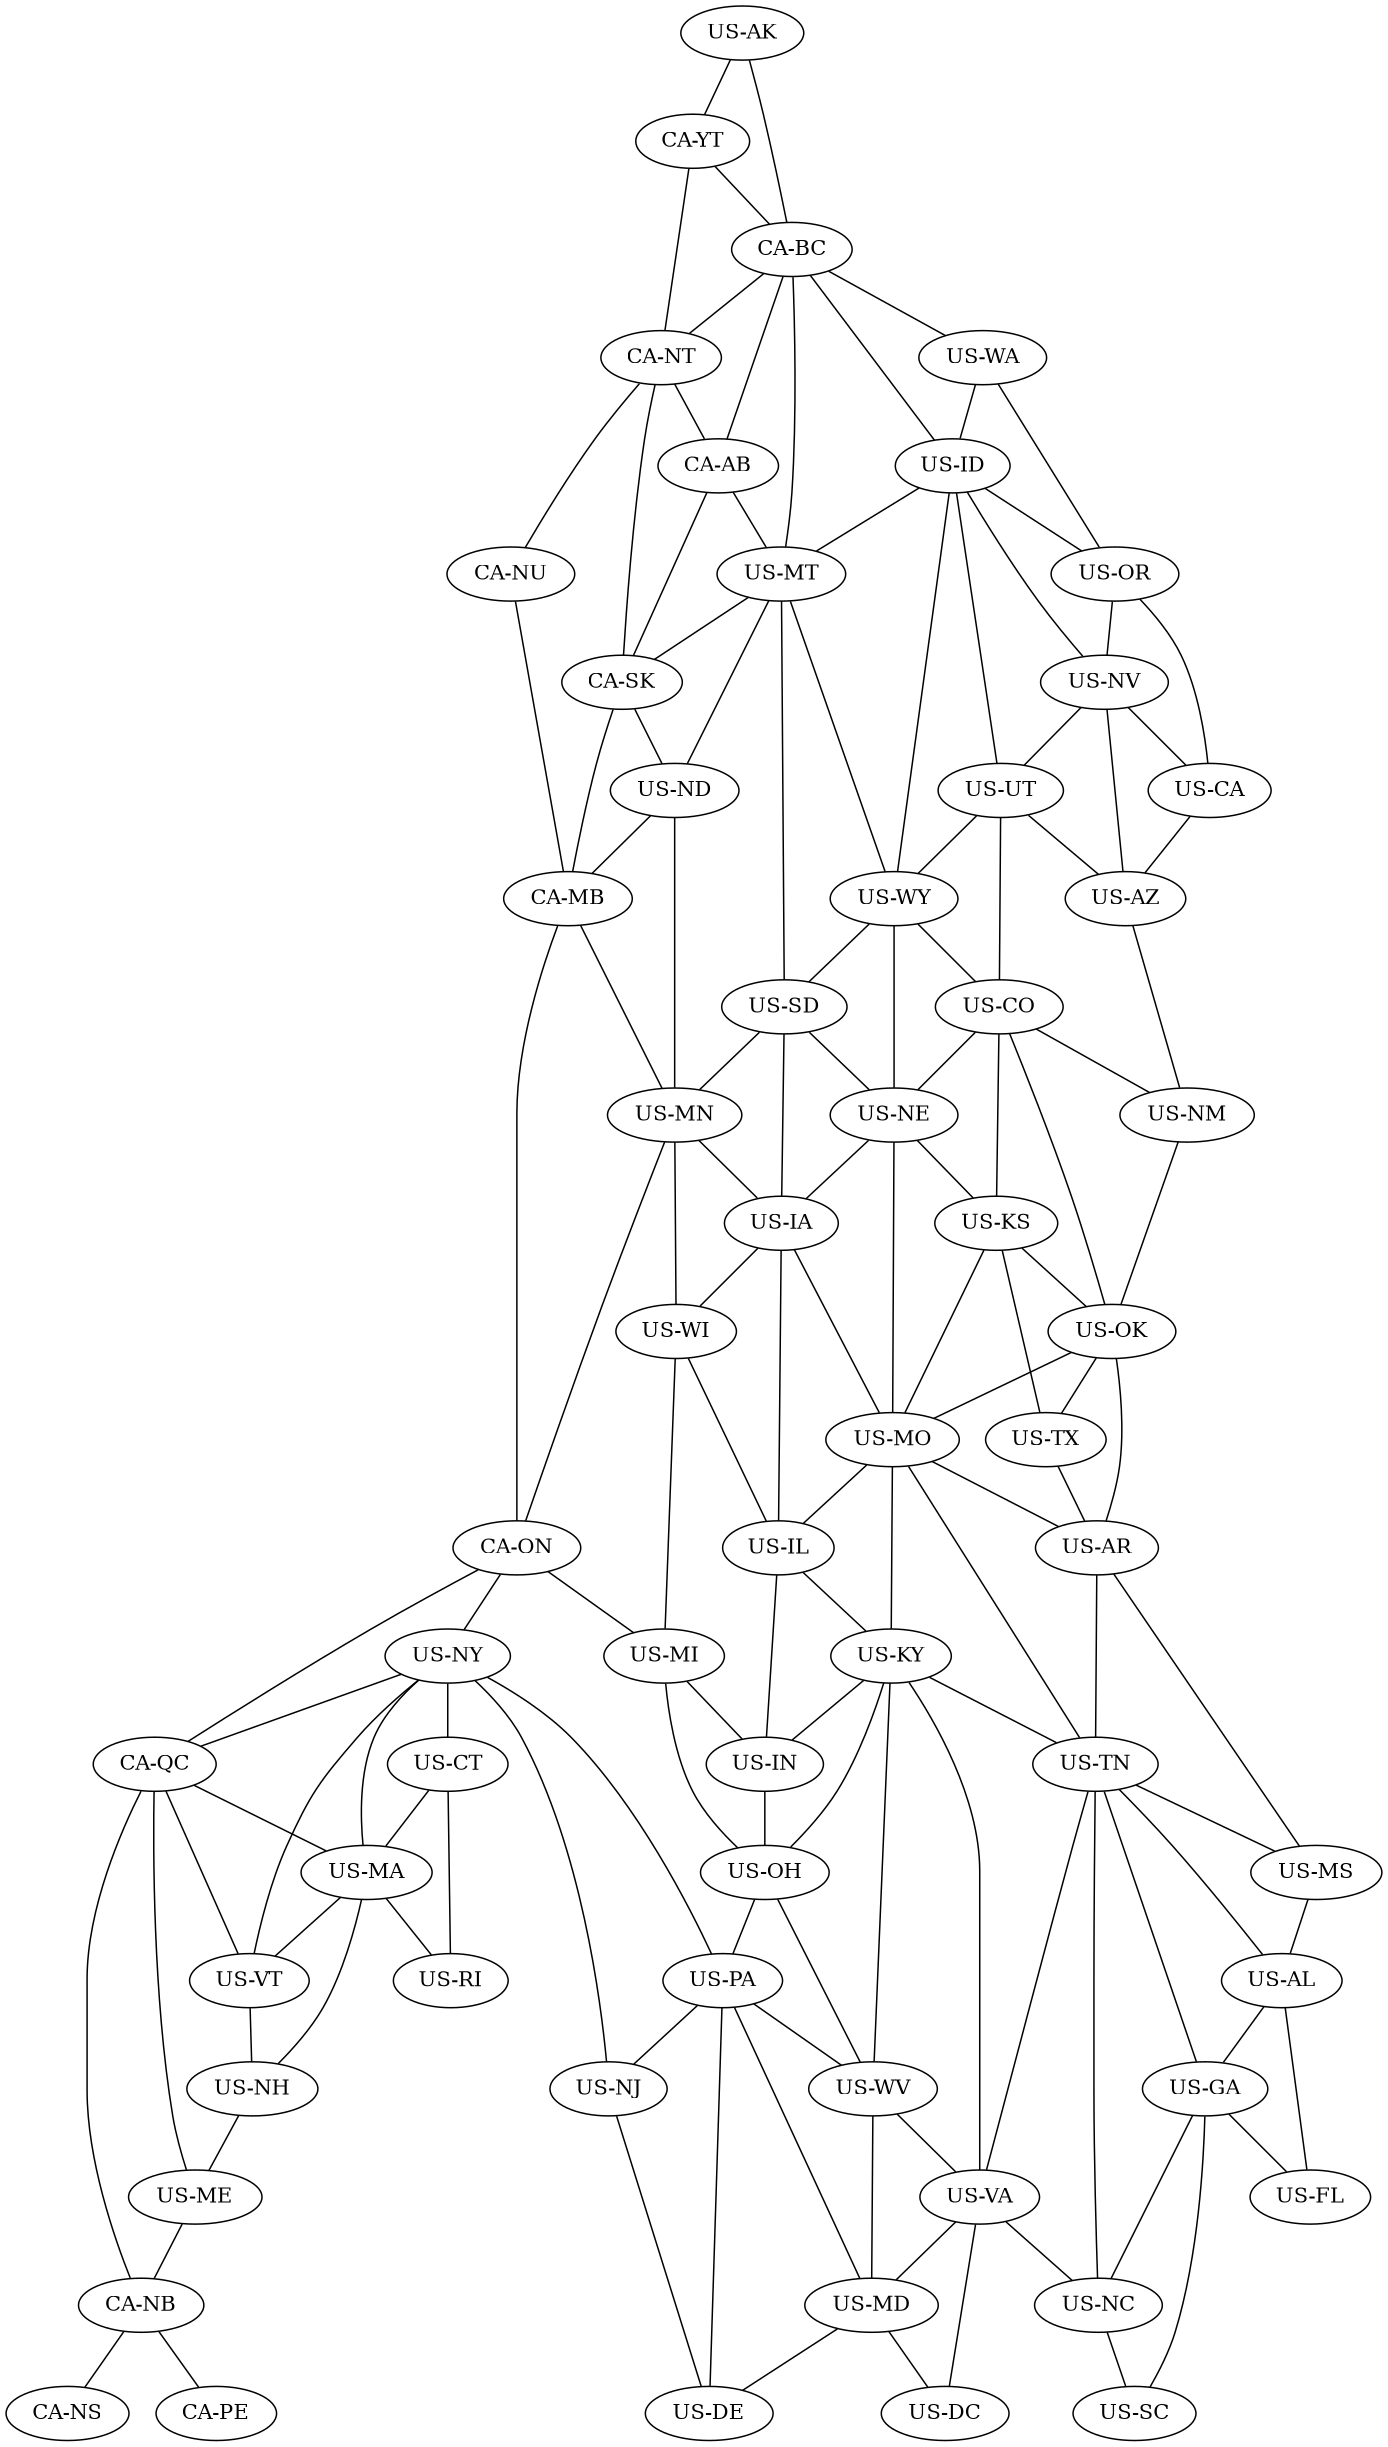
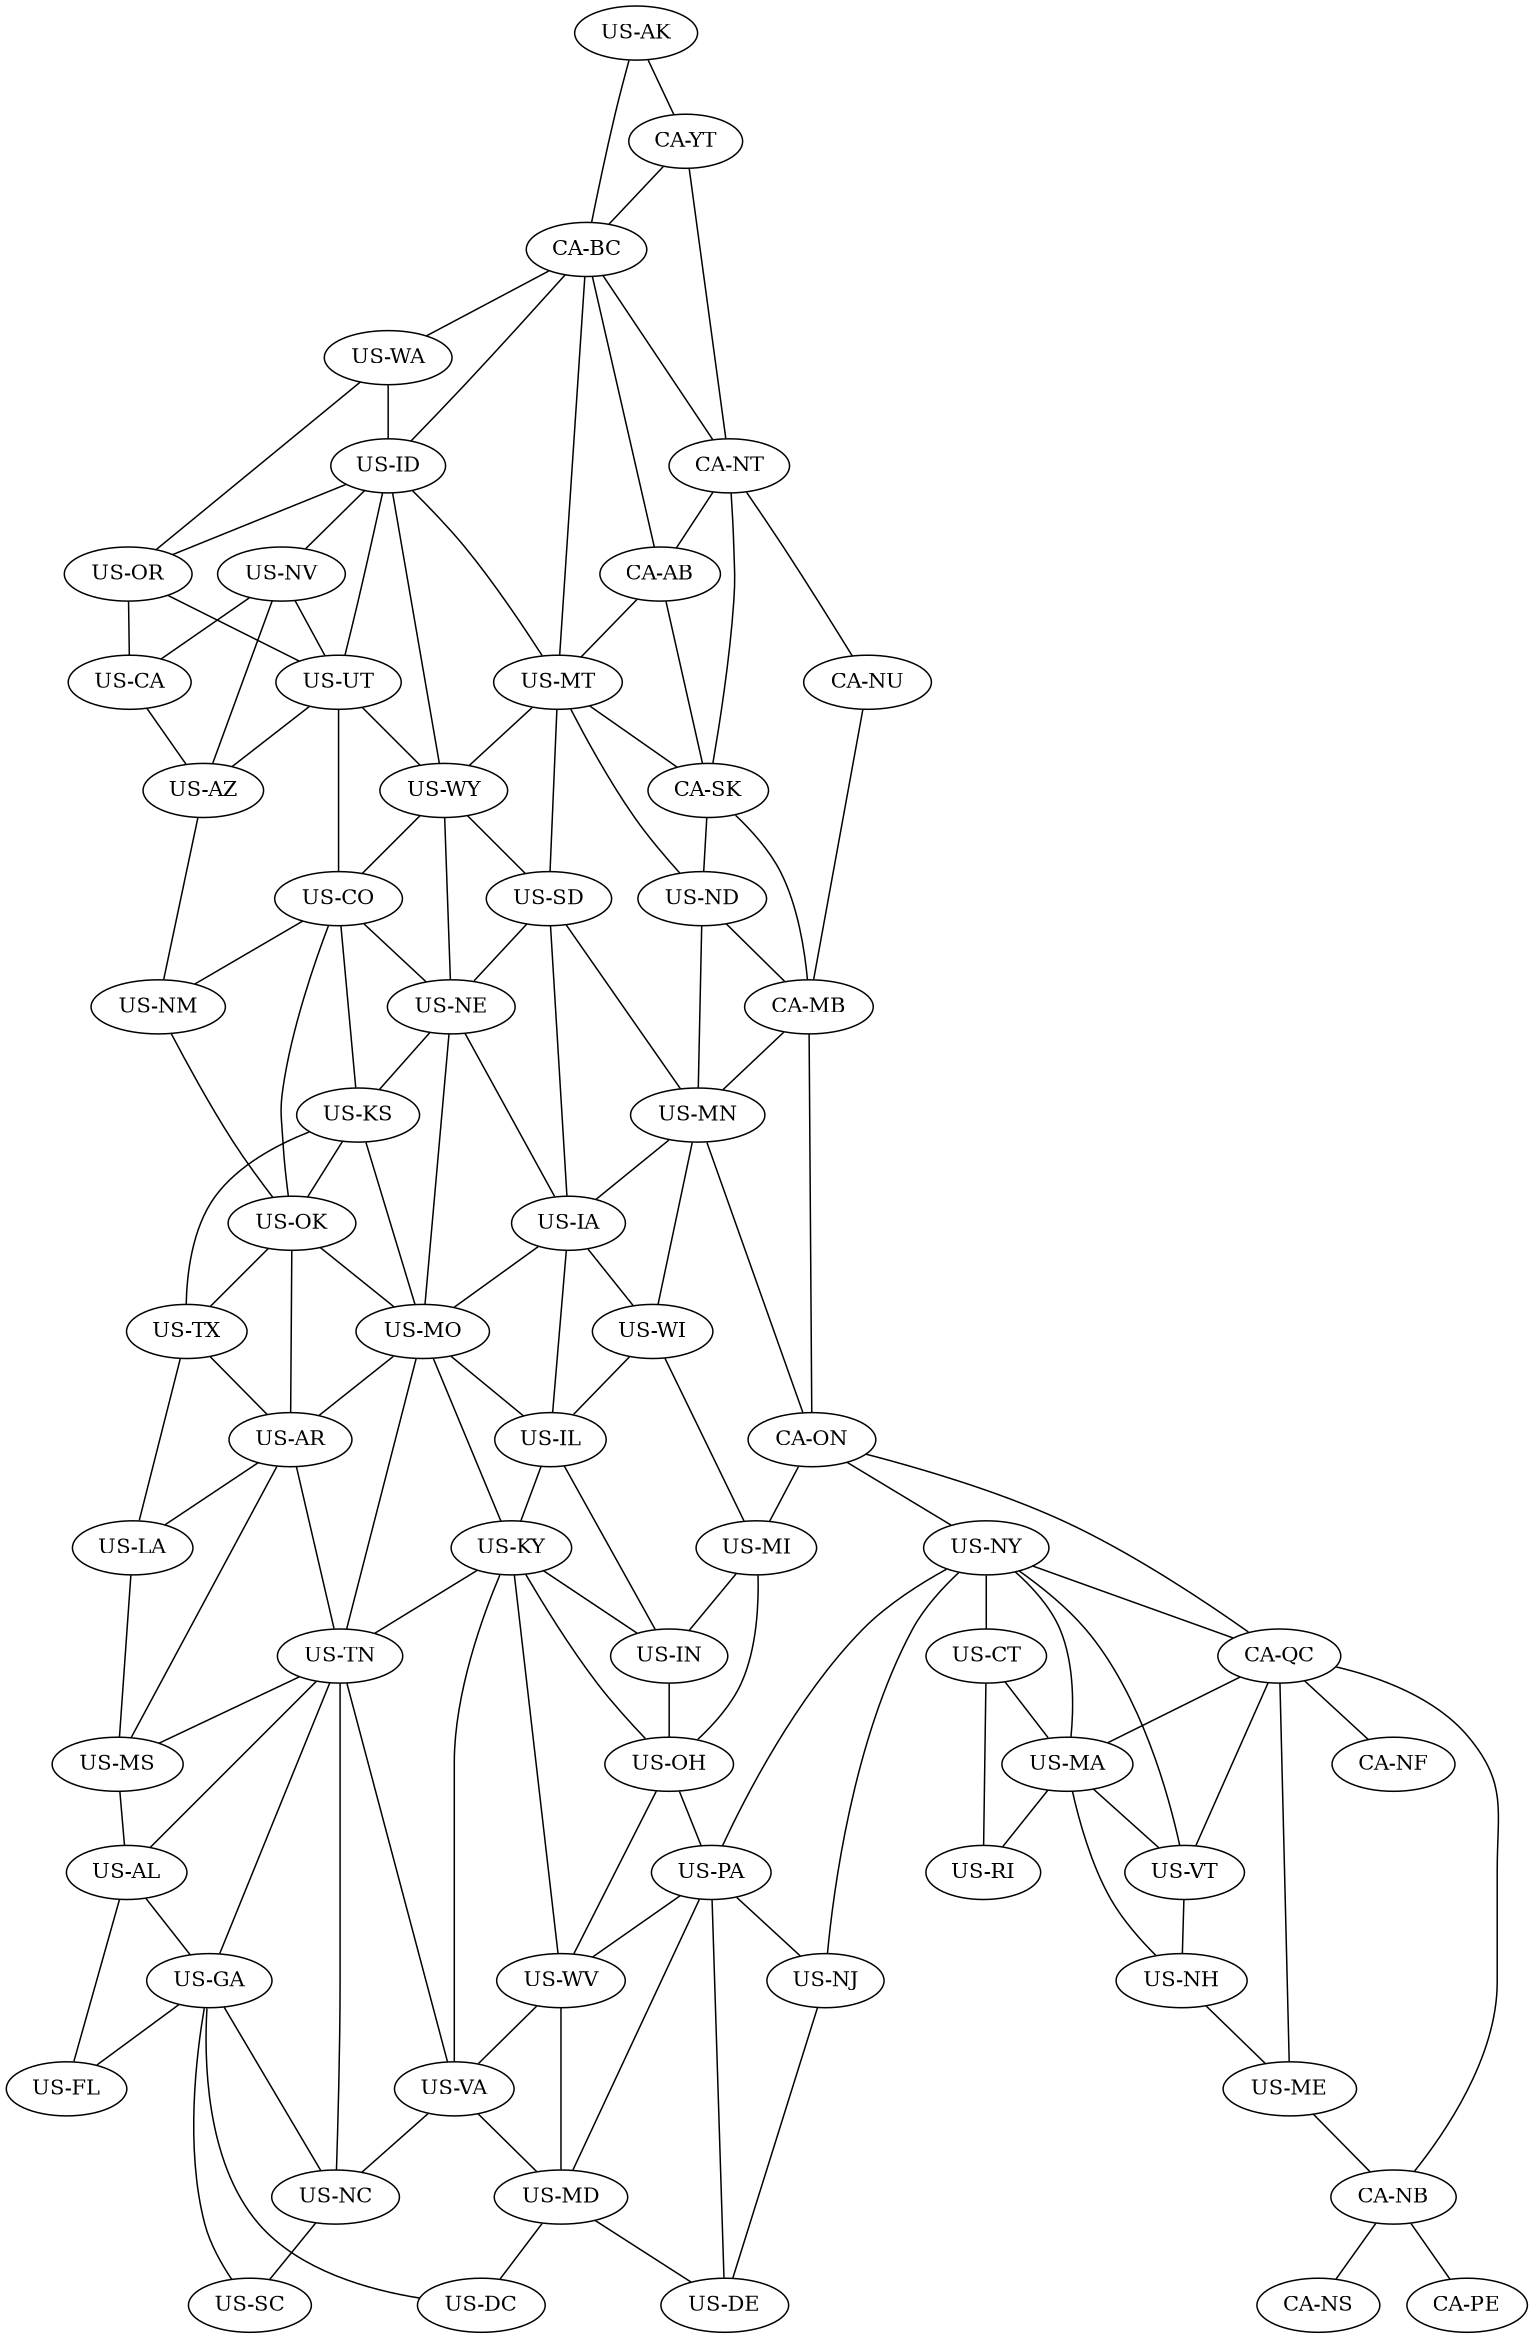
  graph {
    n1 [label="US-AK"]
    n2 [label="CA-YT"]
    n3 [label="CA-BC"]
    n4 [label="CA-NT"]
    n5 [label="CA-AB"]
    n6 [label="US-WA"]
    n7 [label="US-ID"]
    n8 [label="US-MT"]
    n9 [label="CA-SK"]
    n10 [label="CA-NU"]
    n11 [label="US-OR"]
    n12 [label="US-NV"]
    n13 [label="US-UT"]
    n14 [label="US-WY"]
    n15 [label="US-ND"]
    n16 [label="US-SD"]
    n17 [label="CA-MB"]
    n18 [label="US-CA"]
    n19 [label="US-AZ"]
    n20 [label="US-CO"]
    n21 [label="US-NE"]
    n22 [label="US-MN"]
    n23 [label="US-IA"]
    n24 [label="CA-ON"]
    n25 [label="US-NM"]
    n26 [label="US-KS"]
    n27 [label="US-OK"]
    n28 [label="US-MO"]
    n29 [label="US-WI"]
    n30 [label="US-IL"]
    n31 [label="US-MI"]
    n32 [label="US-NY"]
    n33 [label="CA-QC"]
    n34 [label="US-TX"]
    n35 [label="US-AR"]
    n36 [label="US-KY"]
    n37 [label="US-TN"]
    n38 [label="US-IN"]
    n39 [label="US-OH"]
    n40 [label="US-PA"]
    n41 [label="US-NJ"]
    n42 [label="US-CT"]
    n43 [label="US-MA"]
    n44 [label="US-VT"]
    n45 [label="US-ME"]
+   n46 [label="CA-NF"]
    n47 [label="CA-NB"]
+   n48 [label="US-LA"]
    n49 [label="US-MS"]
    n50 [label="US-WV"]
    n51 [label="US-VA"]
    n52 [label="US-AL"]
    n53 [label="US-GA"]
    n54 [label="US-NC"]
    n55 [label="US-MD"]
    n56 [label="US-DE"]
    n57 [label="US-RI"]
    n58 [label="US-NH"]
    n59 [label="US-DC"]
    n60 [label="US-FL"]
    n61 [label="US-SC"]
    n62 [label="CA-PE"]
    n63 [label="CA-NS"]
    n1 -- n2
    n1 -- n3
    n2 -- n3
    n2 -- n4
    n3 -- n4
    n3 -- n5
    n3 -- n6
    n3 -- n7
    n3 -- n8
    n4 -- n5
    n4 -- n9
    n4 -- n10
    n5 -- n8
    n5 -- n9
    n6 -- n7
    n6 -- n11
    n7 -- n8
    n7 -- n11
    n7 -- n12
    n7 -- n13
    n7 -- n14
    n8 -- n9
    n8 -- n14
    n8 -- n15
    n8 -- n16
    n9 -- n15
    n9 -- n17
    n10 -- n17
-   n11 -- n12
+   n11 -- n13
    n11 -- n18
    n12 -- n13
    n12 -- n18
    n12 -- n19
    n13 -- n14
    n13 -- n19
    n13 -- n20
    n14 -- n16
    n14 -- n20
    n14 -- n21
    n15 -- n17
    n15 -- n22
    n16 -- n21
    n16 -- n22
    n16 -- n23
    n17 -- n22
    n17 -- n24
    n18 -- n19
    n19 -- n25
    n20 -- n21
    n20 -- n25
    n20 -- n26
    n20 -- n27
    n21 -- n23
    n21 -- n26
    n21 -- n28
    n22 -- n23
    n22 -- n24
    n22 -- n29
    n23 -- n28
    n23 -- n29
    n23 -- n30
    n24 -- n31
    n24 -- n32
    n24 -- n33
    n25 -- n27
    n26 -- n27
    n26 -- n28
    n26 -- n34
    n27 -- n28
    n27 -- n34
    n27 -- n35
    n28 -- n30
    n28 -- n35
    n28 -- n36
    n28 -- n37
    n29 -- n30
    n29 -- n31
    n30 -- n36
    n30 -- n38
    n31 -- n38
    n31 -- n39
    n32 -- n33
    n32 -- n40
    n32 -- n41
    n32 -- n42
    n32 -- n43
    n32 -- n44
    n33 -- n43
    n33 -- n45
+   n33 -- n46
    n33 -- n47
    n34 -- n35
+   n34 -- n48
    n35 -- n37
+   n35 -- n48
    n35 -- n49
    n36 -- n37
    n36 -- n38
    n36 -- n39
    n36 -- n50
    n36 -- n51
    n37 -- n49
    n37 -- n51
    n37 -- n52
    n37 -- n53
    n37 -- n54
    n38 -- n39
    n39 -- n40
    n39 -- n50
    n40 -- n41
    n40 -- n50
    n40 -- n55
    n40 -- n56
    n41 -- n56
    n42 -- n43
    n42 -- n57
    n43 -- n44
    n43 -- n57
    n43 -- n58
    n44 -- n33
    n44 -- n58
    n45 -- n47
    n47 -- n62
    n47 -- n63
+   n48 -- n49
    n49 -- n52
    n50 -- n51
    n50 -- n55
    n51 -- n54
    n51 -- n55
-   n51 -- n59
+   n53 -- n59
    n52 -- n53
    n52 -- n60
    n53 -- n54
    n53 -- n60
    n53 -- n61
    n54 -- n61
    n55 -- n56
    n55 -- n59
    n58 -- n45
  }
